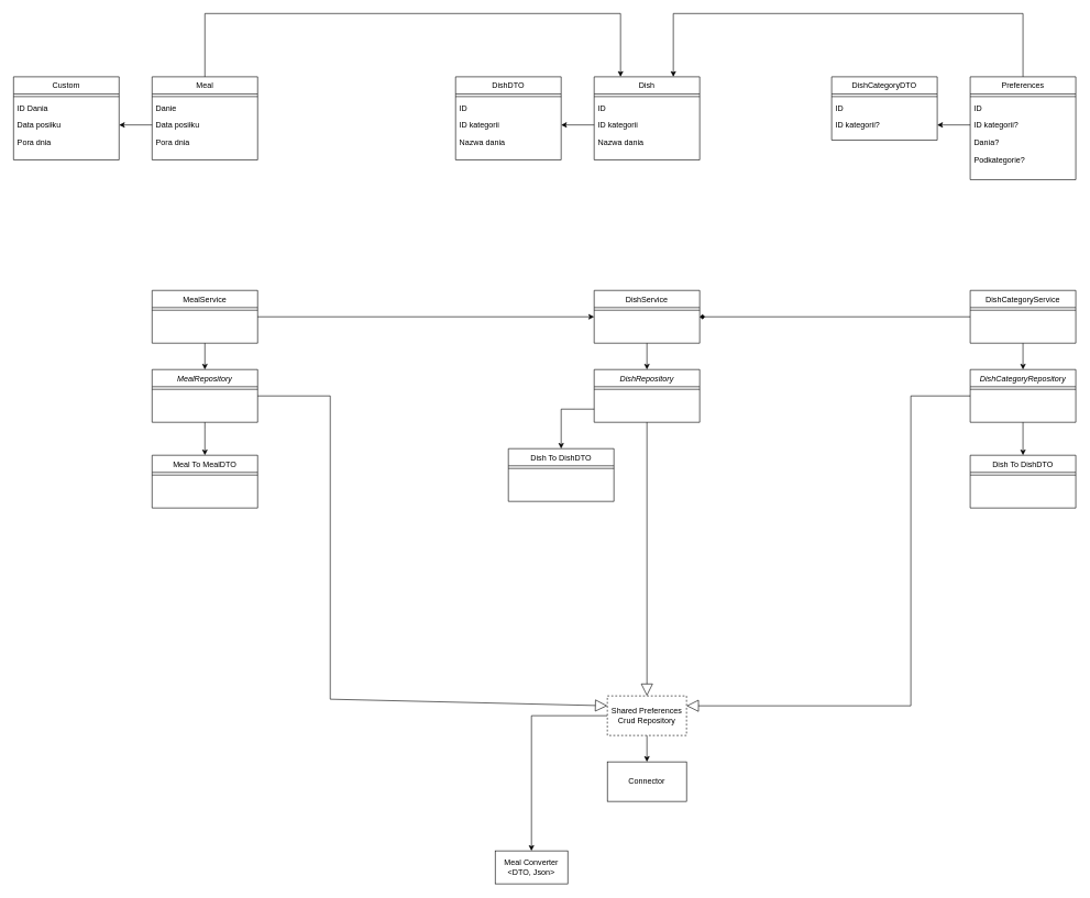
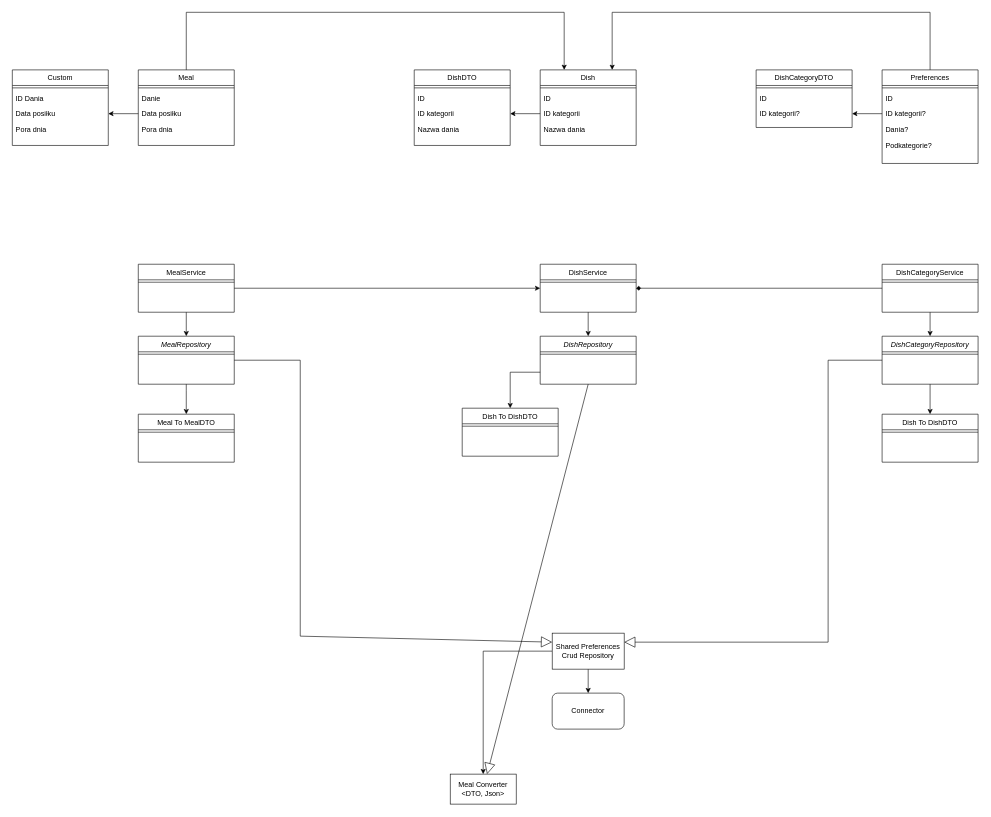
  <mxCell id="0" />
  <mxCell id="1" parent="0" />
  <mxCell id="2" style="edgeStyle=orthogonalEdgeStyle;rounded=0;orthogonalLoop=1;jettySize=auto;html=1;exitX=0;exitY=0.75;exitDx=0;exitDy=0;entryX=0.5;entryY=0;entryDx=0;entryDy=0;" parent="1" source="3" target="5" edge="1"><mxGeometry relative="1" as="geometry" /></mxCell>
  <mxCell id="3" value="DishRepository" style="swimlane;fontStyle=2;align=center;verticalAlign=top;childLayout=stackLayout;horizontal=1;startSize=26;horizontalStack=0;resizeParent=1;resizeLast=0;collapsible=1;marginBottom=0;rounded=0;shadow=0;strokeWidth=1;" parent="1" vertex="1"><mxGeometry x="900" y="560" width="160" height="80" as="geometry"><mxRectangle x="230" y="140" width="160" height="26" as="alternateBounds" /></mxGeometry></mxCell>
  <mxCell id="4" value="" style="line;html=1;strokeWidth=1;align=left;verticalAlign=middle;spacingTop=-1;spacingLeft=3;spacingRight=3;rotatable=0;labelPosition=right;points=[];portConstraint=eastwest;" parent="3" vertex="1"><mxGeometry y="26" width="160" height="8" as="geometry" /></mxCell>
  <mxCell id="5" value="Dish To DishDTO" style="swimlane;fontStyle=0;align=center;verticalAlign=top;childLayout=stackLayout;horizontal=1;startSize=26;horizontalStack=0;resizeParent=1;resizeLast=0;collapsible=1;marginBottom=0;rounded=0;shadow=0;strokeWidth=1;" parent="1" vertex="1"><mxGeometry x="770" y="680" width="160" height="80" as="geometry"><mxRectangle x="130" y="380" width="160" height="26" as="alternateBounds" /></mxGeometry></mxCell>
  <mxCell id="6" value="" style="line;html=1;strokeWidth=1;align=left;verticalAlign=middle;spacingTop=-1;spacingLeft=3;spacingRight=3;rotatable=0;labelPosition=right;points=[];portConstraint=eastwest;" parent="5" vertex="1"><mxGeometry y="26" width="160" height="8" as="geometry" /></mxCell>
  <mxCell id="7" style="edgeStyle=orthogonalEdgeStyle;rounded=0;orthogonalLoop=1;jettySize=auto;html=1;exitX=0.5;exitY=1;exitDx=0;exitDy=0;entryX=0.5;entryY=0;entryDx=0;entryDy=0;" parent="1" source="8" target="3" edge="1"><mxGeometry relative="1" as="geometry" /></mxCell>
  <mxCell id="8" value="DishService&#10;" style="swimlane;fontStyle=0;align=center;verticalAlign=top;childLayout=stackLayout;horizontal=1;startSize=26;horizontalStack=0;resizeParent=1;resizeLast=0;collapsible=1;marginBottom=0;rounded=0;shadow=0;strokeWidth=1;" parent="1" vertex="1"><mxGeometry x="900" width="160" height="80" as="geometry" y="440"><mxRectangle x="550" y="140" width="160" height="26" as="alternateBounds" /></mxGeometry></mxCell>
  <mxCell id="9" value="" style="line;html=1;strokeWidth=1;align=left;verticalAlign=middle;spacingTop=-1;spacingLeft=3;spacingRight=3;rotatable=0;labelPosition=right;points=[];portConstraint=eastwest;" parent="8" vertex="1"><mxGeometry y="26" width="160" height="8" as="geometry" /></mxCell>
  <mxCell id="10" value="Dish" style="swimlane;fontStyle=0;align=center;verticalAlign=top;childLayout=stackLayout;horizontal=1;startSize=26;horizontalStack=0;resizeParent=1;resizeLast=0;collapsible=1;marginBottom=0;rounded=0;shadow=0;strokeWidth=1;" parent="1" vertex="1"><mxGeometry x="900" y="116" width="160" height="126" as="geometry"><mxRectangle x="550" y="140" width="160" height="26" as="alternateBounds" /></mxGeometry></mxCell>
  <mxCell id="11" value="" style="line;html=1;strokeWidth=1;align=left;verticalAlign=middle;spacingTop=-1;spacingLeft=3;spacingRight=3;rotatable=0;labelPosition=right;points=[];portConstraint=eastwest;" parent="10" vertex="1"><mxGeometry y="26" width="160" height="8" as="geometry" /></mxCell>
  <mxCell id="12" value="ID" style="text;align=left;verticalAlign=top;spacingLeft=4;spacingRight=4;overflow=hidden;rotatable=0;points=[[0,0.5],[1,0.5]];portConstraint=eastwest;" parent="10" vertex="1"><mxGeometry y="34" width="160" height="26" as="geometry" /></mxCell>
  <mxCell id="13" value="ID kategorii" style="text;align=left;verticalAlign=top;spacingLeft=4;spacingRight=4;overflow=hidden;rotatable=0;points=[[0,0.5],[1,0.5]];portConstraint=eastwest;" parent="10" vertex="1"><mxGeometry y="60" width="160" height="26" as="geometry" /></mxCell>
  <mxCell id="14" value="Nazwa dania" style="text;align=left;verticalAlign=top;spacingLeft=4;spacingRight=4;overflow=hidden;rotatable=0;points=[[0,0.5],[1,0.5]];portConstraint=eastwest;" parent="10" vertex="1"><mxGeometry y="86" width="160" height="26" as="geometry" /></mxCell>
  <mxCell id="15" value="Custom" style="swimlane;fontStyle=0;align=center;verticalAlign=top;childLayout=stackLayout;horizontal=1;startSize=26;horizontalStack=0;resizeParent=1;resizeLast=0;collapsible=1;marginBottom=0;rounded=0;shadow=0;strokeWidth=1;" parent="1" vertex="1"><mxGeometry x="20" y="116" width="160" height="126" as="geometry"><mxRectangle x="550" y="140" width="160" height="26" as="alternateBounds" /></mxGeometry></mxCell>
  <mxCell id="16" value="" style="line;html=1;strokeWidth=1;align=left;verticalAlign=middle;spacingTop=-1;spacingLeft=3;spacingRight=3;rotatable=0;labelPosition=right;points=[];portConstraint=eastwest;" parent="15" vertex="1"><mxGeometry y="26" width="160" height="8" as="geometry" /></mxCell>
  <mxCell id="17" value="ID Dania" style="text;align=left;verticalAlign=top;spacingLeft=4;spacingRight=4;overflow=hidden;rotatable=0;points=[[0,0.5],[1,0.5]];portConstraint=eastwest;" parent="15" vertex="1"><mxGeometry y="34" width="160" height="26" as="geometry" /></mxCell>
  <mxCell id="18" value="Data posiłku" style="text;align=left;verticalAlign=top;spacingLeft=4;spacingRight=4;overflow=hidden;rotatable=0;points=[[0,0.5],[1,0.5]];portConstraint=eastwest;" parent="15" vertex="1"><mxGeometry y="60" width="160" height="26" as="geometry" /></mxCell>
  <mxCell id="19" value="Pora dnia" style="text;align=left;verticalAlign=top;spacingLeft=4;spacingRight=4;overflow=hidden;rotatable=0;points=[[0,0.5],[1,0.5]];portConstraint=eastwest;" vertex="1" parent="15"><mxGeometry y="86" width="160" height="26" as="geometry" /></mxCell>
  <mxCell id="20" style="edgeStyle=orthogonalEdgeStyle;rounded=0;orthogonalLoop=1;jettySize=auto;html=1;entryX=1;entryY=0.5;entryDx=0;entryDy=0;exitX=0;exitY=0.5;exitDx=0;exitDy=0;" edge="1" parent="1" source="25" target="18"><mxGeometry relative="1" as="geometry"><mxPoint x="310" y="16" as="targetPoint" /></mxGeometry></mxCell>
  <mxCell id="21" style="edgeStyle=orthogonalEdgeStyle;rounded=0;orthogonalLoop=1;jettySize=auto;html=1;entryX=0.25;entryY=0;entryDx=0;entryDy=0;exitX=0.5;exitY=0;exitDx=0;exitDy=0;" edge="1" parent="1" source="22" target="10"><mxGeometry relative="1" as="geometry"><Array as="points"><mxPoint x="310" y="20" /><mxPoint x="940" y="20" /></Array></mxGeometry></mxCell>
  <mxCell id="22" value="Meal" style="swimlane;fontStyle=0;align=center;verticalAlign=top;childLayout=stackLayout;horizontal=1;startSize=26;horizontalStack=0;resizeParent=1;resizeLast=0;collapsible=1;marginBottom=0;rounded=0;shadow=0;strokeWidth=1;" parent="1" vertex="1"><mxGeometry x="230" y="116" width="160" height="126" as="geometry"><mxRectangle x="550" y="140" width="160" height="26" as="alternateBounds" /></mxGeometry></mxCell>
  <mxCell id="23" value="" style="line;html=1;strokeWidth=1;align=left;verticalAlign=middle;spacingTop=-1;spacingLeft=3;spacingRight=3;rotatable=0;labelPosition=right;points=[];portConstraint=eastwest;" parent="22" vertex="1"><mxGeometry y="26" width="160" height="8" as="geometry" /></mxCell>
  <mxCell id="24" value="Danie" style="text;align=left;verticalAlign=top;spacingLeft=4;spacingRight=4;overflow=hidden;rotatable=0;points=[[0,0.5],[1,0.5]];portConstraint=eastwest;" parent="22" vertex="1"><mxGeometry y="34" width="160" height="26" as="geometry" /></mxCell>
  <mxCell id="25" value="Data posiłku" style="text;align=left;verticalAlign=top;spacingLeft=4;spacingRight=4;overflow=hidden;rotatable=0;points=[[0,0.5],[1,0.5]];portConstraint=eastwest;" parent="22" vertex="1"><mxGeometry y="60" width="160" height="26" as="geometry" /></mxCell>
  <mxCell id="26" value="Pora dnia" style="text;align=left;verticalAlign=top;spacingLeft=4;spacingRight=4;overflow=hidden;rotatable=0;points=[[0,0.5],[1,0.5]];portConstraint=eastwest;" vertex="1" parent="22"><mxGeometry y="86" width="160" height="26" as="geometry" /></mxCell>
  <mxCell id="27" style="edgeStyle=orthogonalEdgeStyle;rounded=0;orthogonalLoop=1;jettySize=auto;html=1;entryX=0.5;entryY=0;entryDx=0;entryDy=0;exitX=0.5;exitY=1;exitDx=0;exitDy=0;" parent="1" source="28" target="30" edge="1"><mxGeometry relative="1" as="geometry"><Array as="points"><mxPoint x="310" y="650" /><mxPoint x="310" y="650" /></Array></mxGeometry></mxCell>
  <mxCell id="28" value="MealRepository" style="swimlane;fontStyle=2;align=center;verticalAlign=top;childLayout=stackLayout;horizontal=1;startSize=26;horizontalStack=0;resizeParent=1;resizeLast=0;collapsible=1;marginBottom=0;rounded=0;shadow=0;strokeWidth=1;" parent="1" vertex="1"><mxGeometry x="230" y="560" width="160" height="80" as="geometry"><mxRectangle x="230" y="140" width="160" height="26" as="alternateBounds" /></mxGeometry></mxCell>
  <mxCell id="29" value="" style="line;html=1;strokeWidth=1;align=left;verticalAlign=middle;spacingTop=-1;spacingLeft=3;spacingRight=3;rotatable=0;labelPosition=right;points=[];portConstraint=eastwest;" parent="28" vertex="1"><mxGeometry y="26" width="160" height="8" as="geometry" /></mxCell>
  <mxCell id="30" value="Meal To MealDTO" style="swimlane;fontStyle=0;align=center;verticalAlign=top;childLayout=stackLayout;horizontal=1;startSize=26;horizontalStack=0;resizeParent=1;resizeLast=0;collapsible=1;marginBottom=0;rounded=0;shadow=0;strokeWidth=1;" parent="1" vertex="1"><mxGeometry x="230" y="690" width="160" height="80" as="geometry"><mxRectangle x="130" y="380" width="160" height="26" as="alternateBounds" /></mxGeometry></mxCell>
  <mxCell id="31" value="" style="line;html=1;strokeWidth=1;align=left;verticalAlign=middle;spacingTop=-1;spacingLeft=3;spacingRight=3;rotatable=0;labelPosition=right;points=[];portConstraint=eastwest;" parent="30" vertex="1"><mxGeometry y="26" width="160" height="8" as="geometry" /></mxCell>
  <mxCell id="32" style="edgeStyle=orthogonalEdgeStyle;rounded=0;orthogonalLoop=1;jettySize=auto;html=1;" parent="1" source="33" target="28" edge="1"><mxGeometry relative="1" as="geometry" /></mxCell>
  <mxCell id="33" value="MealService" style="swimlane;fontStyle=0;align=center;verticalAlign=top;childLayout=stackLayout;horizontal=1;startSize=26;horizontalStack=0;resizeParent=1;resizeLast=0;collapsible=1;marginBottom=0;rounded=0;shadow=0;strokeWidth=1;" parent="1" vertex="1"><mxGeometry x="230" width="160" height="80" as="geometry" y="440"><mxRectangle x="550" y="140" width="160" height="26" as="alternateBounds" /></mxGeometry></mxCell>
  <mxCell id="34" value="" style="line;html=1;strokeWidth=1;align=left;verticalAlign=middle;spacingTop=-1;spacingLeft=3;spacingRight=3;rotatable=0;labelPosition=right;points=[];portConstraint=eastwest;" parent="33" vertex="1"><mxGeometry y="26" width="160" height="8" as="geometry" /></mxCell>
  <mxCell id="35" style="edgeStyle=orthogonalEdgeStyle;rounded=0;orthogonalLoop=1;jettySize=auto;html=1;entryX=0;entryY=0.5;entryDx=0;entryDy=0;exitX=1;exitY=0.5;exitDx=0;exitDy=0;" parent="1" source="33" target="8" edge="1"><mxGeometry relative="1" as="geometry" /></mxCell>
  <mxCell id="36" style="edgeStyle=orthogonalEdgeStyle;rounded=0;orthogonalLoop=1;jettySize=auto;html=1;entryX=0.75;entryY=0;entryDx=0;entryDy=0;" edge="1" parent="1"><mxGeometry relative="1" as="geometry"><Array as="points"><mxPoint x="550" y="1070" /><mxPoint x="1150" y="1070" /></Array><mxPoint x="1150" y="1300" as="targetPoint" /></mxGeometry></mxCell>
- <mxCell id="37" value="Connector" style="rounded=0;whiteSpace=wrap;html=1;" vertex="1" parent="1"><mxGeometry x="920" y="1155" width="120" height="60" as="geometry" /></mxCell>
+ <mxCell id="37" value="Connector" style="whiteSpace=wrap;html=1;rounded=1;" vertex="1" parent="1"><mxGeometry x="920" y="1155" width="120" height="60" as="geometry" /></mxCell>
  <mxCell id="38" style="edgeStyle=orthogonalEdgeStyle;rounded=0;orthogonalLoop=1;jettySize=auto;html=1;" edge="1" parent="1" source="40" target="37"><mxGeometry relative="1" as="geometry" /></mxCell>
  <mxCell id="39" style="edgeStyle=orthogonalEdgeStyle;rounded=0;orthogonalLoop=1;jettySize=auto;html=1;entryX=0.5;entryY=0;entryDx=0;entryDy=0;" edge="1" parent="1" source="40" target="43"><mxGeometry relative="1" as="geometry"><mxPoint x="795" y="1160" as="targetPoint" /></mxGeometry></mxCell>
- <mxCell id="40" value="Shared Preferences Crud Repository" style="rounded=0;whiteSpace=wrap;html=1;dashed=1;" vertex="1" parent="1"><mxGeometry x="920" y="1055" width="120" height="60" as="geometry" /></mxCell>
+ <mxCell id="40" value="Shared Preferences Crud Repository" style="rounded=0;whiteSpace=wrap;html=1;" vertex="1" parent="1"><mxGeometry x="920" y="1055" width="120" height="60" as="geometry" /></mxCell>
  <mxCell id="41" value="" style="endArrow=block;endSize=16;endFill=0;html=1;rounded=0;exitX=1;exitY=0.5;exitDx=0;exitDy=0;entryX=0;entryY=0.25;entryDx=0;entryDy=0;" edge="1" parent="1" source="28" target="40"><mxGeometry x="0.002" y="40" width="160" relative="1" as="geometry"><mxPoint x="810" y="860" as="sourcePoint" /><mxPoint x="960" y="1025" as="targetPoint" /><Array as="points"><mxPoint x="500" y="600" /><mxPoint x="500" y="1060" /></Array><mxPoint as="offset" /></mxGeometry></mxCell>
  <mxCell id="42" value="" style="endArrow=block;endSize=16;endFill=0;html=1;rounded=0;exitX=0;exitY=0.5;exitDx=0;exitDy=0;entryX=1;entryY=0.25;entryDx=0;entryDy=0;" edge="1" parent="1" source="51" target="40"><mxGeometry width="160" relative="1" as="geometry"><mxPoint y="880" as="sourcePoint" x="860" /><mxPoint x="780" y="1015" as="targetPoint" /><Array as="points"><mxPoint x="1380" y="600" /><mxPoint x="1380" y="1070" /></Array></mxGeometry></mxCell>
  <mxCell id="43" value="Meal Converter &amp;lt;DTO, Json&amp;gt;" style="html=1;whiteSpace=wrap;" vertex="1" parent="1"><mxGeometry x="750" y="1290" width="110" height="50" as="geometry" /></mxCell>
  <mxCell id="44" value="DishDTO" style="swimlane;fontStyle=0;align=center;verticalAlign=top;childLayout=stackLayout;horizontal=1;startSize=26;horizontalStack=0;resizeParent=1;resizeLast=0;collapsible=1;marginBottom=0;rounded=0;shadow=0;strokeWidth=1;" vertex="1" parent="1"><mxGeometry x="690" y="116" width="160" height="126" as="geometry"><mxRectangle x="550" y="140" width="160" height="26" as="alternateBounds" /></mxGeometry></mxCell>
  <mxCell id="45" value="" style="line;html=1;strokeWidth=1;align=left;verticalAlign=middle;spacingTop=-1;spacingLeft=3;spacingRight=3;rotatable=0;labelPosition=right;points=[];portConstraint=eastwest;" vertex="1" parent="44"><mxGeometry y="26" width="160" height="8" as="geometry" /></mxCell>
  <mxCell id="46" value="ID" style="text;align=left;verticalAlign=top;spacingLeft=4;spacingRight=4;overflow=hidden;rotatable=0;points=[[0,0.5],[1,0.5]];portConstraint=eastwest;" vertex="1" parent="44"><mxGeometry y="34" width="160" height="26" as="geometry" /></mxCell>
  <mxCell id="47" value="ID kategorii" style="text;align=left;verticalAlign=top;spacingLeft=4;spacingRight=4;overflow=hidden;rotatable=0;points=[[0,0.5],[1,0.5]];portConstraint=eastwest;" vertex="1" parent="44"><mxGeometry y="60" width="160" height="26" as="geometry" /></mxCell>
  <mxCell id="48" value="Nazwa dania" style="text;align=left;verticalAlign=top;spacingLeft=4;spacingRight=4;overflow=hidden;rotatable=0;points=[[0,0.5],[1,0.5]];portConstraint=eastwest;" vertex="1" parent="44"><mxGeometry y="86" width="160" height="26" as="geometry" /></mxCell>
  <mxCell id="49" style="edgeStyle=orthogonalEdgeStyle;rounded=0;orthogonalLoop=1;jettySize=auto;html=1;entryX=1;entryY=0.5;entryDx=0;entryDy=0;" edge="1" parent="1" source="13" target="47"><mxGeometry relative="1" as="geometry" /></mxCell>
  <mxCell id="50" style="edgeStyle=orthogonalEdgeStyle;rounded=0;orthogonalLoop=1;jettySize=auto;html=1;exitX=0.5;exitY=1;exitDx=0;exitDy=0;entryX=0.5;entryY=0;entryDx=0;entryDy=0;" edge="1" parent="1" source="51" target="53"><mxGeometry relative="1" as="geometry" /></mxCell>
  <mxCell id="51" value="DishCategoryRepository" style="swimlane;fontStyle=2;align=center;verticalAlign=top;childLayout=stackLayout;horizontal=1;startSize=26;horizontalStack=0;resizeParent=1;resizeLast=0;collapsible=1;marginBottom=0;rounded=0;shadow=0;strokeWidth=1;" vertex="1" parent="1"><mxGeometry x="1470" y="560" width="160" height="80" as="geometry"><mxRectangle x="230" y="140" width="160" height="26" as="alternateBounds" /></mxGeometry></mxCell>
  <mxCell id="52" value="" style="line;html=1;strokeWidth=1;align=left;verticalAlign=middle;spacingTop=-1;spacingLeft=3;spacingRight=3;rotatable=0;labelPosition=right;points=[];portConstraint=eastwest;" vertex="1" parent="51"><mxGeometry y="26" width="160" height="8" as="geometry" /></mxCell>
  <mxCell id="53" value="Dish To DishDTO" style="swimlane;fontStyle=0;align=center;verticalAlign=top;childLayout=stackLayout;horizontal=1;startSize=26;horizontalStack=0;resizeParent=1;resizeLast=0;collapsible=1;marginBottom=0;rounded=0;shadow=0;strokeWidth=1;" vertex="1" parent="1"><mxGeometry x="1470" y="690" width="160" height="80" as="geometry"><mxRectangle x="130" y="380" width="160" height="26" as="alternateBounds" /></mxGeometry></mxCell>
  <mxCell id="54" value="" style="line;html=1;strokeWidth=1;align=left;verticalAlign=middle;spacingTop=-1;spacingLeft=3;spacingRight=3;rotatable=0;labelPosition=right;points=[];portConstraint=eastwest;" vertex="1" parent="53"><mxGeometry y="26" width="160" height="8" as="geometry" /></mxCell>
  <mxCell id="55" style="edgeStyle=orthogonalEdgeStyle;rounded=0;orthogonalLoop=1;jettySize=auto;html=1;exitX=0.5;exitY=1;exitDx=0;exitDy=0;entryX=0.5;entryY=0;entryDx=0;entryDy=0;" edge="1" parent="1" source="57" target="51"><mxGeometry relative="1" as="geometry" /></mxCell>
  <mxCell id="56" style="edgeStyle=orthogonalEdgeStyle;rounded=0;orthogonalLoop=1;jettySize=auto;html=1;entryX=1;entryY=0.5;entryDx=0;entryDy=0;endArrow=diamond;" edge="1" parent="1" source="57" target="8"><mxGeometry relative="1" as="geometry" /></mxCell>
  <mxCell id="57" value="DishCategoryService" style="swimlane;fontStyle=0;align=center;verticalAlign=top;childLayout=stackLayout;horizontal=1;startSize=26;horizontalStack=0;resizeParent=1;resizeLast=0;collapsible=1;marginBottom=0;rounded=0;shadow=0;strokeWidth=1;" vertex="1" parent="1"><mxGeometry x="1470" width="160" height="80" as="geometry" y="440"><mxRectangle x="550" y="140" width="160" height="26" as="alternateBounds" /></mxGeometry></mxCell>
  <mxCell id="58" value="" style="line;html=1;strokeWidth=1;align=left;verticalAlign=middle;spacingTop=-1;spacingLeft=3;spacingRight=3;rotatable=0;labelPosition=right;points=[];portConstraint=eastwest;" vertex="1" parent="57"><mxGeometry y="26" width="160" height="8" as="geometry" /></mxCell>
  <mxCell id="59" style="edgeStyle=orthogonalEdgeStyle;rounded=0;orthogonalLoop=1;jettySize=auto;html=1;entryX=0.75;entryY=0;entryDx=0;entryDy=0;exitX=0.5;exitY=0;exitDx=0;exitDy=0;" edge="1" parent="1" source="60" target="10"><mxGeometry relative="1" as="geometry"><Array as="points"><mxPoint x="1550" y="20" /><mxPoint x="1020" y="20" /></Array></mxGeometry></mxCell>
  <mxCell id="60" value="Preferences" style="swimlane;fontStyle=0;align=center;verticalAlign=top;childLayout=stackLayout;horizontal=1;startSize=26;horizontalStack=0;resizeParent=1;resizeLast=0;collapsible=1;marginBottom=0;rounded=0;shadow=0;strokeWidth=1;" vertex="1" parent="1"><mxGeometry x="1470" y="116" width="160" height="156" as="geometry"><mxRectangle x="550" y="140" width="160" height="26" as="alternateBounds" /></mxGeometry></mxCell>
  <mxCell id="61" value="" style="line;html=1;strokeWidth=1;align=left;verticalAlign=middle;spacingTop=-1;spacingLeft=3;spacingRight=3;rotatable=0;labelPosition=right;points=[];portConstraint=eastwest;" vertex="1" parent="60"><mxGeometry y="26" width="160" height="8" as="geometry" /></mxCell>
  <mxCell id="62" value="ID" style="text;align=left;verticalAlign=top;spacingLeft=4;spacingRight=4;overflow=hidden;rotatable=0;points=[[0,0.5],[1,0.5]];portConstraint=eastwest;" vertex="1" parent="60"><mxGeometry y="34" width="160" height="26" as="geometry" /></mxCell>
  <mxCell id="63" value="ID kategorii?" style="text;align=left;verticalAlign=top;spacingLeft=4;spacingRight=4;overflow=hidden;rotatable=0;points=[[0,0.5],[1,0.5]];portConstraint=eastwest;" vertex="1" parent="60"><mxGeometry y="60" width="160" height="26" as="geometry" /></mxCell>
  <mxCell id="64" value="Dania?" style="text;align=left;verticalAlign=top;spacingLeft=4;spacingRight=4;overflow=hidden;rotatable=0;points=[[0,0.5],[1,0.5]];portConstraint=eastwest;" vertex="1" parent="60"><mxGeometry y="86" width="160" height="26" as="geometry" /></mxCell>
  <mxCell id="65" value="Podkategorie?" style="text;align=left;verticalAlign=top;spacingLeft=4;spacingRight=4;overflow=hidden;rotatable=0;points=[[0,0.5],[1,0.5]];portConstraint=eastwest;" vertex="1" parent="60"><mxGeometry y="112" width="160" height="26" as="geometry" /></mxCell>
  <mxCell id="66" value="DishCategoryDTO" style="swimlane;fontStyle=0;align=center;verticalAlign=top;childLayout=stackLayout;horizontal=1;startSize=26;horizontalStack=0;resizeParent=1;resizeLast=0;collapsible=1;marginBottom=0;rounded=0;shadow=0;strokeWidth=1;" vertex="1" parent="1"><mxGeometry x="1260" y="116" width="160" height="96" as="geometry"><mxRectangle x="550" y="140" width="160" height="26" as="alternateBounds" /></mxGeometry></mxCell>
  <mxCell id="67" value="" style="line;html=1;strokeWidth=1;align=left;verticalAlign=middle;spacingTop=-1;spacingLeft=3;spacingRight=3;rotatable=0;labelPosition=right;points=[];portConstraint=eastwest;" vertex="1" parent="66"><mxGeometry y="26" width="160" height="8" as="geometry" /></mxCell>
  <mxCell id="68" value="ID" style="text;align=left;verticalAlign=top;spacingLeft=4;spacingRight=4;overflow=hidden;rotatable=0;points=[[0,0.5],[1,0.5]];portConstraint=eastwest;" vertex="1" parent="66"><mxGeometry y="34" width="160" height="26" as="geometry" /></mxCell>
  <mxCell id="69" value="ID kategorii?" style="text;align=left;verticalAlign=top;spacingLeft=4;spacingRight=4;overflow=hidden;rotatable=0;points=[[0,0.5],[1,0.5]];portConstraint=eastwest;" vertex="1" parent="66"><mxGeometry y="60" width="160" height="26" as="geometry" /></mxCell>
  <mxCell id="70" style="edgeStyle=orthogonalEdgeStyle;rounded=0;orthogonalLoop=1;jettySize=auto;html=1;entryX=1;entryY=0.5;entryDx=0;entryDy=0;" edge="1" parent="1" source="63" target="69"><mxGeometry relative="1" as="geometry" /></mxCell>
- <mxCell id="71" value="" style="endArrow=block;endSize=16;endFill=0;html=1;rounded=0;entryX=0.5;entryY=0;entryDx=0;entryDy=0;exitX=0.5;exitY=1;exitDx=0;exitDy=0;" edge="1" parent="1" source="3" target="40"><mxGeometry x="-0.133" y="130" width="160" relative="1" as="geometry"><mxPoint x="780" y="880" as="sourcePoint" /><mxPoint x="940" y="880" as="targetPoint" /><mxPoint as="offset" /></mxGeometry></mxCell>
+ <mxCell id="71" value="" style="endArrow=block;endSize=16;endFill=0;html=1;rounded=0;exitX=0.5;exitY=1;exitDx=0;exitDy=0;" edge="1" parent="1" source="3" target="43"><mxGeometry x="-0.133" y="130" width="160" relative="1" as="geometry"><mxPoint x="780" y="880" as="sourcePoint" /><mxPoint x="940" y="880" as="targetPoint" /><mxPoint as="offset" /></mxGeometry></mxCell>
